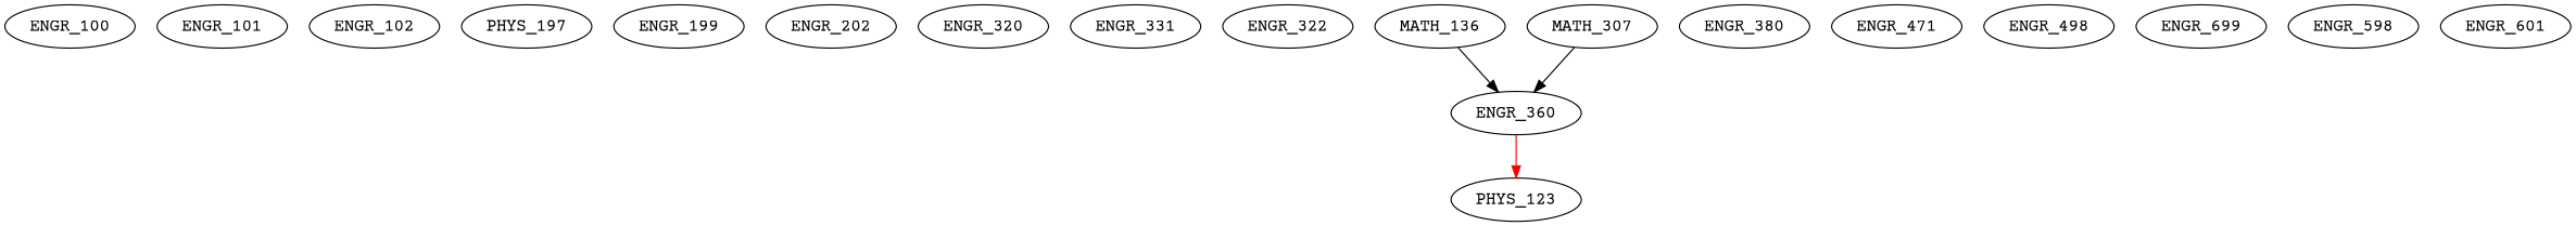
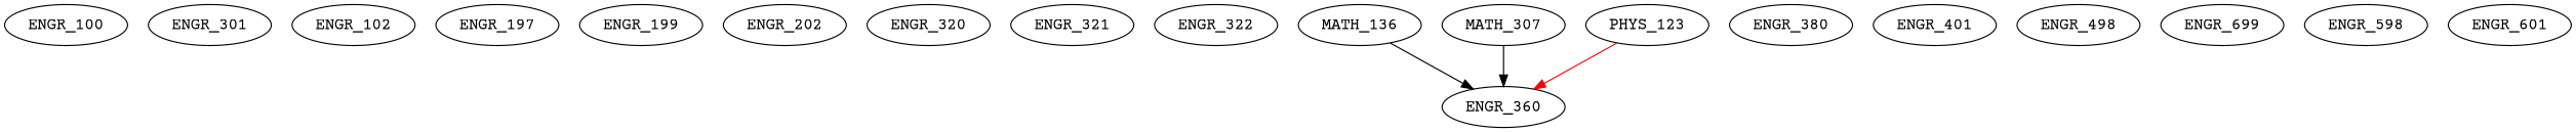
  digraph {
    fontname="Courier Prime"
    node [fontname="Courier Prime"]
    edge [color=black fontname="Courier Prime"]
    ENGR_100
-   ENGR_101
+   ENGR_101 [label=ENGR_301]
    ENGR_102
-   ENGR_197 [label=PHYS_197]
+   ENGR_197
    ENGR_199
    ENGR_202
    ENGR_320
-   ENGR_321 [label=ENGR_331]
+   ENGR_321
    ENGR_322
    MATH_136
    ENGR_360
    MATH_307
    PHYS_123
    ENGR_380
-   ENGR_401 [label=ENGR_471]
+   ENGR_401
    ENGR_498
    n17 [label=ENGR_699]
    ENGR_598
    ENGR_601
    MATH_136 -> ENGR_360
    MATH_307 -> ENGR_360
-   ENGR_360 -> PHYS_123 [color=red]
+   PHYS_123 -> ENGR_360 [color=red]
  }
